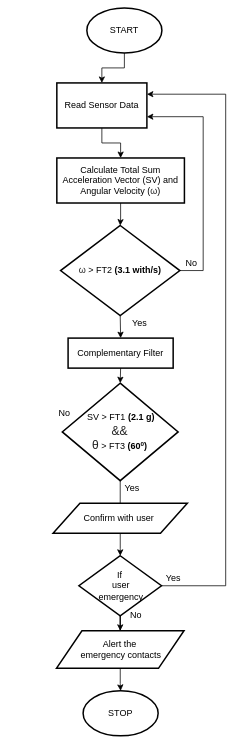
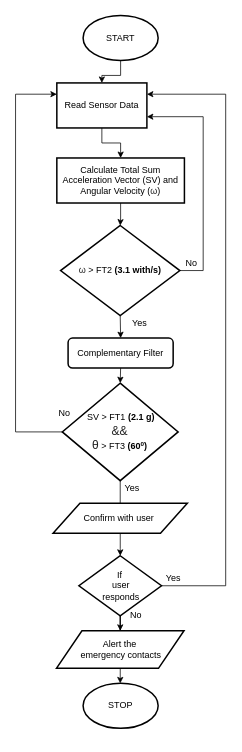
  <mxCell id="0" />
  <mxCell id="1" parent="0" />
  <mxCell id="2" value="" style="edgeStyle=orthogonalEdgeStyle;rounded=0;orthogonalLoop=1;jettySize=auto;html=1;" parent="1" source="3" target="5" edge="1"><mxGeometry relative="1" as="geometry" /></mxCell>
- <mxCell id="3" value="START" style="strokeWidth=2;html=1;shape=mxgraph.flowchart.start_1;whiteSpace=wrap;" parent="1" vertex="1"><mxGeometry x="115" y="10" width="100" height="60" as="geometry" /></mxCell>
+ <mxCell id="3" value="START" style="strokeWidth=2;html=1;shape=mxgraph.flowchart.start_1;whiteSpace=wrap;" parent="1" vertex="1"><mxGeometry x="110" y="20" width="100" height="60" as="geometry" /></mxCell>
  <mxCell id="4" value="" style="edgeStyle=orthogonalEdgeStyle;rounded=0;orthogonalLoop=1;jettySize=auto;html=1;" parent="1" source="5" target="7" edge="1"><mxGeometry relative="1" as="geometry" /></mxCell>
  <mxCell id="5" value="Read Sensor Data" style="rounded=0;whiteSpace=wrap;html=1;strokeWidth=2;" parent="1" vertex="1"><mxGeometry x="75" y="110" width="120" height="60" as="geometry" /></mxCell>
  <mxCell id="6" value="" style="edgeStyle=orthogonalEdgeStyle;rounded=0;orthogonalLoop=1;jettySize=auto;html=1;entryX=0.5;entryY=0;entryDx=0;entryDy=0;" parent="1" source="7" target="9" edge="1"><mxGeometry relative="1" as="geometry"><mxPoint x="161" y="300" as="targetPoint" /></mxGeometry></mxCell>
  <mxCell id="7" value="Calculate Total Sum Acceleration Vector (SV) and Angular Velocity (&lt;span style=&quot;color: rgb(34 , 34 , 34) ; font-family: &amp;#34;arial&amp;#34; , sans-serif ; text-align: left ; background-color: rgb(255 , 255 , 255)&quot;&gt;ω&lt;/span&gt;)" style="rounded=0;whiteSpace=wrap;html=1;strokeWidth=2;" parent="1" vertex="1"><mxGeometry x="75" y="210" width="170" height="60" as="geometry" /></mxCell>
  <mxCell id="8" value="" style="edgeStyle=orthogonalEdgeStyle;rounded=0;orthogonalLoop=1;jettySize=auto;html=1;entryX=1;entryY=0.75;entryDx=0;entryDy=0;exitX=1;exitY=0.5;exitDx=0;exitDy=0;" parent="1" source="9" target="5" edge="1"><mxGeometry relative="1" as="geometry"><mxPoint x="280" y="350" as="targetPoint" /><Array as="points"><mxPoint x="270" y="360" /><mxPoint x="270" y="155" /></Array></mxGeometry></mxCell>
  <mxCell id="9" value="&lt;font style=&quot;font-size: 12px&quot;&gt;&lt;span style=&quot;color: rgb(34 , 34 , 34) ; font-family: &amp;#34;arial&amp;#34; , sans-serif ; text-align: left ; background-color: rgb(255 , 255 , 255)&quot;&gt;ω&lt;/span&gt;&lt;span style=&quot;font-family: &amp;#34;helvetica&amp;#34;&quot;&gt;&amp;nbsp;&amp;gt; FT2&amp;nbsp;&lt;b&gt;(3.1 with/s)&lt;/b&gt;&lt;/span&gt;&lt;/font&gt;" style="rhombus;whiteSpace=wrap;html=1;strokeWidth=2;" parent="1" vertex="1"><mxGeometry x="80" y="300" width="158.91" height="120" as="geometry" /></mxCell>
+ <mxCell id="10" value="" style="edgeStyle=orthogonalEdgeStyle;rounded=0;orthogonalLoop=1;jettySize=auto;html=1;entryX=0;entryY=0.25;entryDx=0;entryDy=0;exitX=0;exitY=0.5;exitDx=0;exitDy=0;" parent="1" source="12" target="5" edge="1"><mxGeometry relative="1" as="geometry"><mxPoint x="-20" y="116" as="targetPoint" /><Array as="points"><mxPoint x="20" y="575" /><mxPoint x="20" y="125" /></Array></mxGeometry></mxCell>
  <mxCell id="11" value="" style="edgeStyle=orthogonalEdgeStyle;rounded=0;orthogonalLoop=1;jettySize=auto;html=1;endArrow=none;" parent="1" source="12" target="16" edge="1"><mxGeometry relative="1" as="geometry"><Array as="points"><mxPoint x="160" y="640" /></Array></mxGeometry></mxCell>
  <mxCell id="12" value="&amp;nbsp;SV &amp;gt; FT1&amp;nbsp;&lt;b&gt;(2.1 g)&lt;/b&gt;&lt;br&gt;&lt;span style=&quot;color: rgb(34 , 34 , 34) ; font-family: &amp;#34;arial&amp;#34; , sans-serif ; font-size: 16px ; text-align: left ; background-color: rgb(255 , 255 , 255)&quot;&gt;&amp;amp;&amp;amp;&lt;br&gt;θ&lt;/span&gt;&amp;nbsp;&amp;gt; FT3&amp;nbsp;&lt;b&gt;(60&lt;span style=&quot;font-size: 10px&quot;&gt;&lt;sup&gt;0&lt;/sup&gt;&lt;/span&gt;)&lt;/b&gt;" style="rhombus;whiteSpace=wrap;html=1;strokeWidth=2;" parent="1" vertex="1"><mxGeometry x="82.27" y="510" width="154.37" height="130" as="geometry" /></mxCell>
  <mxCell id="13" value="No" style="text;html=1;align=center;verticalAlign=middle;resizable=0;points=[];autosize=1;" parent="1" vertex="1"><mxGeometry x="238.91" y="340" width="30" height="20" as="geometry" /></mxCell>
  <mxCell id="14" value="Yes" style="text;html=1;align=center;verticalAlign=middle;resizable=0;points=[];autosize=1;" parent="1" vertex="1"><mxGeometry x="165" y="420" width="40" height="20" as="geometry" /></mxCell>
  <mxCell id="15" value="" style="edgeStyle=orthogonalEdgeStyle;rounded=0;orthogonalLoop=1;jettySize=auto;html=1;" parent="1" source="16" target="19" edge="1"><mxGeometry relative="1" as="geometry" /></mxCell>
  <mxCell id="16" value="Confirm with user&amp;nbsp;" style="shape=parallelogram;perimeter=parallelogramPerimeter;whiteSpace=wrap;html=1;strokeWidth=2;" parent="1" vertex="1"><mxGeometry x="70" y="670" width="178.91" height="40" as="geometry" /></mxCell>
  <mxCell id="17" value="" style="edgeStyle=orthogonalEdgeStyle;rounded=0;orthogonalLoop=1;jettySize=auto;html=1;entryX=1;entryY=0.25;entryDx=0;entryDy=0;exitX=1;exitY=0.5;exitDx=0;exitDy=0;" parent="1" source="19" target="5" edge="1"><mxGeometry relative="1" as="geometry"><mxPoint x="470" y="70" as="targetPoint" /><Array as="points"><mxPoint x="300" y="780" /><mxPoint x="300" y="125" /></Array></mxGeometry></mxCell>
  <mxCell id="18" value="" style="edgeStyle=orthogonalEdgeStyle;rounded=0;orthogonalLoop=1;jettySize=auto;html=1;" parent="1" source="19" target="21" edge="1"><mxGeometry relative="1" as="geometry" /></mxCell>
- <mxCell id="19" value="If&lt;br&gt;&amp;nbsp;user&lt;br&gt;&amp;nbsp;emergency" style="rhombus;whiteSpace=wrap;html=1;strokeWidth=2;" parent="1" vertex="1"><mxGeometry x="104.45" y="740" width="110" height="80" as="geometry" /></mxCell>
+ <mxCell id="19" value="If&lt;br&gt;&amp;nbsp;user&lt;br&gt;&amp;nbsp;responds" style="rhombus;whiteSpace=wrap;html=1;strokeWidth=2;" parent="1" vertex="1"><mxGeometry x="104.45" y="740" width="110" height="80" as="geometry" /></mxCell>
  <mxCell id="20" value="" style="edgeStyle=orthogonalEdgeStyle;rounded=0;orthogonalLoop=1;jettySize=auto;html=1;" parent="1" source="21" target="22" edge="1"><mxGeometry relative="1" as="geometry" /></mxCell>
  <mxCell id="21" value="Alert the&lt;br&gt;&amp;nbsp;emergency contacts" style="shape=parallelogram;perimeter=parallelogramPerimeter;whiteSpace=wrap;html=1;strokeWidth=2;" parent="1" vertex="1"><mxGeometry x="74.45" y="840" width="170" height="50" as="geometry" /></mxCell>
- <mxCell id="22" value="STOP" style="strokeWidth=2;html=1;shape=mxgraph.flowchart.start_1;whiteSpace=wrap;" parent="1" vertex="1"><mxGeometry x="110" y="920" width="100" height="60" as="geometry" /></mxCell>
+ <mxCell id="22" value="STOP" style="strokeWidth=2;html=1;shape=mxgraph.flowchart.start_1;whiteSpace=wrap;" parent="1" vertex="1"><mxGeometry x="110" y="910" width="100" height="60" as="geometry" /></mxCell>
  <mxCell id="23" value="Yes" style="text;html=1;align=center;verticalAlign=middle;resizable=0;points=[];autosize=1;" parent="1" vertex="1"><mxGeometry x="155" y="640" width="40" height="20" as="geometry" /></mxCell>
  <mxCell id="24" value="Yes" style="text;html=1;align=center;verticalAlign=middle;resizable=0;points=[];autosize=1;" parent="1" vertex="1"><mxGeometry x="210" y="760" width="40" height="20" as="geometry" /></mxCell>
  <mxCell id="25" value="No" style="text;html=1;align=center;verticalAlign=middle;resizable=0;points=[];autosize=1;" parent="1" vertex="1"><mxGeometry x="165" y="810" width="30" height="20" as="geometry" /></mxCell>
  <mxCell id="26" value="No" style="text;html=1;align=center;verticalAlign=middle;resizable=0;points=[];autosize=1;" parent="1" vertex="1"><mxGeometry x="70" y="540" width="30" height="20" as="geometry" /></mxCell>
- <mxCell id="27" value="Complementary Filter" style="rounded=0;whiteSpace=wrap;html=1;strokeWidth=2;" parent="1" vertex="1"><mxGeometry x="90" y="450" width="140" height="40" as="geometry" /></mxCell>
+ <mxCell id="27" value="Complementary Filter" style="whiteSpace=wrap;html=1;strokeWidth=2;rounded=1;" parent="1" vertex="1"><mxGeometry x="90" y="450" width="140" height="40" as="geometry" /></mxCell>
  <mxCell id="28" value="" style="endArrow=classic;html=1;entryX=0.5;entryY=0;entryDx=0;entryDy=0;exitX=0.5;exitY=1;exitDx=0;exitDy=0;" parent="1" source="9" target="27" edge="1"><mxGeometry width="50" height="50" relative="1" as="geometry"><mxPoint x="130" y="440" as="sourcePoint" /><mxPoint x="180" y="390" as="targetPoint" /></mxGeometry></mxCell>
  <mxCell id="29" value="" style="endArrow=classic;html=1;exitX=0.5;exitY=1;exitDx=0;exitDy=0;entryX=0.5;entryY=0;entryDx=0;entryDy=0;" parent="1" source="27" target="12" edge="1"><mxGeometry width="50" height="50" relative="1" as="geometry"><mxPoint x="50" y="540" as="sourcePoint" /><mxPoint x="100" y="490" as="targetPoint" /></mxGeometry></mxCell>
